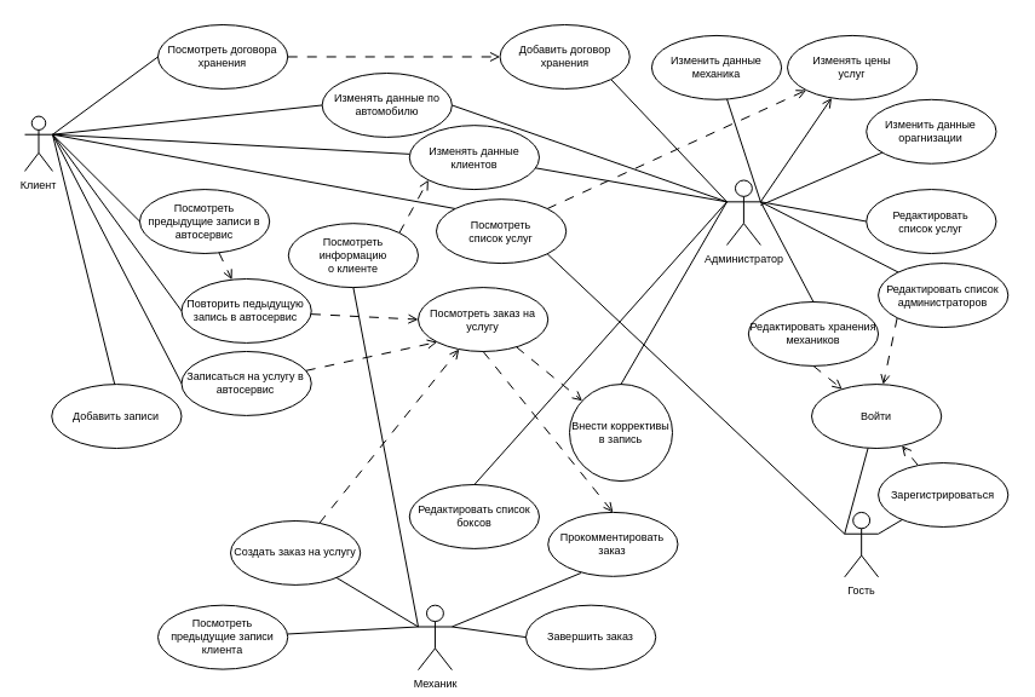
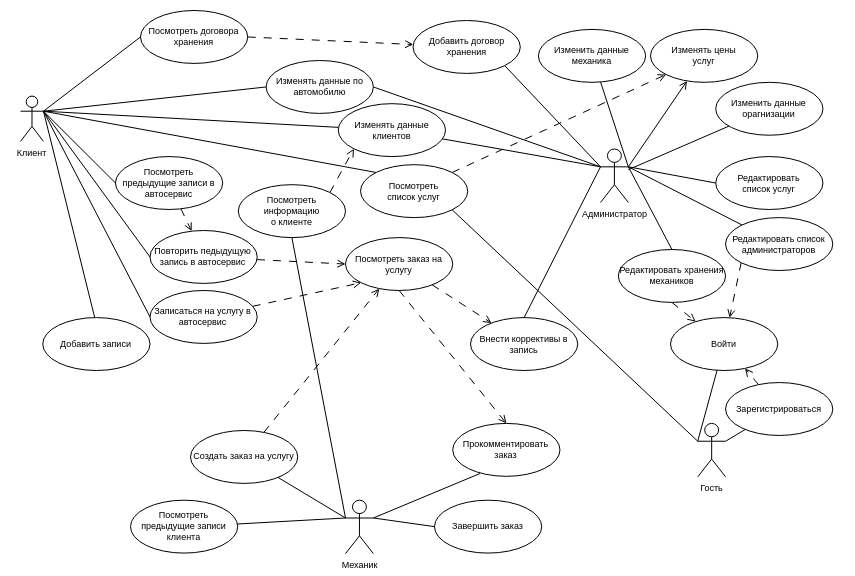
  <mxCell id="0" />
  <mxCell id="1" parent="0" />
  <mxCell id="2" value="Изменить данные механика" style="ellipse;whiteSpace=wrap;html=1;fontSize=9;container=0;" parent="1" vertex="1"><mxGeometry x="537.896" y="28.912" width="107.234" height="52.915" as="geometry" /></mxCell>
  <mxCell id="3" style="rounded=0;orthogonalLoop=1;jettySize=auto;html=1;exitX=1;exitY=0.333;exitDx=0;exitDy=0;exitPerimeter=0;endArrow=none;endFill=0;fontSize=9;" parent="1" source="25" target="2" edge="1"><mxGeometry relative="1" as="geometry" /></mxCell>
  <mxCell id="4" style="rounded=0;orthogonalLoop=1;jettySize=auto;html=1;exitX=1;exitY=0.333;exitDx=0;exitDy=0;exitPerimeter=0;endArrow=none;endFill=0;" parent="1" source="8" target="26" edge="1"><mxGeometry relative="1" as="geometry" /></mxCell>
  <mxCell id="5" style="rounded=0;orthogonalLoop=1;jettySize=auto;html=1;exitX=1;exitY=0.333;exitDx=0;exitDy=0;exitPerimeter=0;entryX=0;entryY=0.5;entryDx=0;entryDy=0;endArrow=none;endFill=0;" parent="1" source="8" target="66" edge="1"><mxGeometry relative="1" as="geometry" /></mxCell>
  <mxCell id="6" style="rounded=0;orthogonalLoop=1;jettySize=auto;html=1;exitX=1;exitY=0.333;exitDx=0;exitDy=0;exitPerimeter=0;entryX=0.493;entryY=0.07;entryDx=0;entryDy=0;endArrow=none;endFill=0;entryPerimeter=0;" parent="1" source="8" target="67" edge="1"><mxGeometry relative="1" as="geometry" /></mxCell>
  <mxCell id="7" style="rounded=0;orthogonalLoop=1;jettySize=auto;html=1;exitX=1;exitY=0.333;exitDx=0;exitDy=0;exitPerimeter=0;entryX=0;entryY=0;entryDx=0;entryDy=0;endArrow=none;endFill=0;" parent="1" source="8" target="69" edge="1"><mxGeometry relative="1" as="geometry" /></mxCell>
  <mxCell id="8" value="Клиент" style="shape=umlActor;verticalLabelPosition=bottom;verticalAlign=top;html=1;fontSize=9;container=0;" parent="1" vertex="1"><mxGeometry x="20" y="95.592" width="22.979" height="45.355" as="geometry" /></mxCell>
  <mxCell id="9" value="Посмотреть предыдущие записи в автосервис" style="ellipse;whiteSpace=wrap;html=1;fontSize=9;container=0;" parent="1" vertex="1"><mxGeometry x="114.986" y="156.07" width="107.234" height="52.915" as="geometry" /></mxCell>
  <mxCell id="10" style="rounded=0;orthogonalLoop=1;jettySize=auto;html=1;exitX=1;exitY=0.333;exitDx=0;exitDy=0;exitPerimeter=0;entryX=0;entryY=0.5;entryDx=0;entryDy=0;endArrow=none;endFill=0;fontSize=9;" parent="1" source="8" target="9" edge="1"><mxGeometry relative="1" as="geometry" /></mxCell>
  <mxCell id="11" value="Повторить педыдущую запись в автосервис" style="ellipse;whiteSpace=wrap;html=1;fontSize=9;container=0;" parent="1" vertex="1"><mxGeometry x="149.496" y="230.002" width="107.234" height="52.915" as="geometry" /></mxCell>
  <mxCell id="12" style="rounded=0;orthogonalLoop=1;jettySize=auto;html=1;exitX=1;exitY=0.333;exitDx=0;exitDy=0;exitPerimeter=0;entryX=0;entryY=0.5;entryDx=0;entryDy=0;endArrow=none;endFill=0;fontSize=9;" parent="1" source="8" target="11" edge="1"><mxGeometry relative="1" as="geometry" /></mxCell>
  <mxCell id="13" style="rounded=0;orthogonalLoop=1;jettySize=auto;html=1;dashed=1;endArrow=open;endFill=0;dashPattern=8 8;fontSize=9;" parent="1" source="9" target="11" edge="1"><mxGeometry relative="1" as="geometry" /></mxCell>
  <mxCell id="14" value="Записаться на услугу в автосервис" style="ellipse;whiteSpace=wrap;html=1;fontSize=9;container=0;" parent="1" vertex="1"><mxGeometry x="149.496" y="289.996" width="107.234" height="52.915" as="geometry" /></mxCell>
  <mxCell id="15" style="rounded=0;orthogonalLoop=1;jettySize=auto;html=1;exitX=1;exitY=0.333;exitDx=0;exitDy=0;exitPerimeter=0;entryX=0;entryY=0.5;entryDx=0;entryDy=0;endArrow=none;endFill=0;fontSize=9;" parent="1" source="8" target="14" edge="1"><mxGeometry relative="1" as="geometry" /></mxCell>
- <mxCell id="16" value="Посмотреть договора хранения" style="ellipse;whiteSpace=wrap;html=1;fontSize=9;container=0;" parent="1" vertex="1"><mxGeometry x="129.996" y="20.01" width="107.234" height="52.915" as="geometry" /></mxCell>
+ <mxCell id="16" value="Посмотреть договора хранения" style="ellipse;whiteSpace=wrap;html=1;fontSize=9;container=0;" parent="1" vertex="1"><mxGeometry x="139.996" y="10.01" width="107.234" height="52.915" as="geometry" /></mxCell>
  <mxCell id="17" style="rounded=0;orthogonalLoop=1;jettySize=auto;html=1;entryX=0;entryY=0.5;entryDx=0;entryDy=0;exitX=1;exitY=0.333;exitDx=0;exitDy=0;exitPerimeter=0;endArrow=none;endFill=0;fontSize=9;" parent="1" source="8" target="16" edge="1"><mxGeometry relative="1" as="geometry" /></mxCell>
  <mxCell id="18" style="rounded=0;orthogonalLoop=1;jettySize=auto;html=1;endArrow=open;fontSize=9;endFill=0;dashed=1;dashPattern=8 8;" parent="1" source="19" target="20" edge="1"><mxGeometry relative="1" as="geometry" /></mxCell>
  <mxCell id="19" value="Зарегистрироваться" style="ellipse;whiteSpace=wrap;html=1;fontSize=9;container=0;" parent="1" vertex="1"><mxGeometry x="725.08" y="382.049" width="107.234" height="52.915" as="geometry" /></mxCell>
  <mxCell id="20" value="Войти" style="ellipse;whiteSpace=wrap;html=1;fontSize=9;container=0;" parent="1" vertex="1"><mxGeometry x="670" y="317.087" width="107.234" height="52.915" as="geometry" /></mxCell>
  <mxCell id="21" style="rounded=0;orthogonalLoop=1;jettySize=auto;html=1;exitX=0;exitY=0.333;exitDx=0;exitDy=0;exitPerimeter=0;entryX=0.5;entryY=1;entryDx=0;entryDy=0;endArrow=none;endFill=0;" parent="1" source="22" target="53" edge="1"><mxGeometry relative="1" as="geometry" /></mxCell>
  <mxCell id="22" value="Механик" style="shape=umlActor;verticalLabelPosition=bottom;verticalAlign=top;html=1;fontSize=9;container=0;" parent="1" vertex="1"><mxGeometry x="345.012" y="499.685" width="27.853" height="53.455" as="geometry" /></mxCell>
  <mxCell id="23" style="rounded=0;orthogonalLoop=1;jettySize=auto;html=1;exitX=1;exitY=0.333;exitDx=0;exitDy=0;exitPerimeter=0;entryX=0;entryY=0.5;entryDx=0;entryDy=0;endArrow=none;endFill=0;" parent="1" source="25" target="61" edge="1"><mxGeometry relative="1" as="geometry" /></mxCell>
  <mxCell id="24" style="rounded=0;orthogonalLoop=1;jettySize=auto;html=1;exitX=0;exitY=0.333;exitDx=0;exitDy=0;exitPerimeter=0;entryX=1;entryY=0.5;entryDx=0;entryDy=0;endArrow=none;endFill=0;" parent="1" source="25" target="66" edge="1"><mxGeometry relative="1" as="geometry" /></mxCell>
  <mxCell id="25" value="Администратор" style="shape=umlActor;verticalLabelPosition=bottom;verticalAlign=top;html=1;fontSize=9;container=0;" parent="1" vertex="1"><mxGeometry x="599.997" y="148.511" width="27.853" height="53.455" as="geometry" /></mxCell>
  <mxCell id="26" value="Изменять данные&lt;br&gt;клиентов" style="ellipse;whiteSpace=wrap;html=1;fontSize=9;container=0;" parent="1" vertex="1"><mxGeometry x="337.773" y="103.159" width="107.234" height="52.915" as="geometry" /></mxCell>
  <mxCell id="27" style="rounded=0;orthogonalLoop=1;jettySize=auto;html=1;exitX=0;exitY=0.333;exitDx=0;exitDy=0;exitPerimeter=0;endArrow=none;endFill=0;fontSize=9;" parent="1" source="25" target="26" edge="1"><mxGeometry relative="1" as="geometry" /></mxCell>
  <mxCell id="28" style="rounded=0;orthogonalLoop=1;jettySize=auto;html=1;exitX=1;exitY=1;exitDx=0;exitDy=0;entryX=0;entryY=0.333;entryDx=0;entryDy=0;entryPerimeter=0;endArrow=none;endFill=0;fontSize=9;" parent="1" source="29" target="25" edge="1"><mxGeometry relative="1" as="geometry" /></mxCell>
  <mxCell id="29" value="Добавить договор хранения" style="ellipse;whiteSpace=wrap;html=1;fontSize=9;container=0;" parent="1" vertex="1"><mxGeometry x="412.554" y="20.01" width="107.234" height="52.915" as="geometry" /></mxCell>
  <mxCell id="30" style="rounded=0;orthogonalLoop=1;jettySize=auto;html=1;endArrow=open;fontSize=9;endFill=0;dashed=1;dashPattern=8 8;exitX=1;exitY=0.5;exitDx=0;exitDy=0;" parent="1" source="16" target="29" edge="1"><mxGeometry relative="1" as="geometry" /></mxCell>
  <mxCell id="31" style="rounded=0;orthogonalLoop=1;jettySize=auto;html=1;exitX=0.5;exitY=1;exitDx=0;exitDy=0;endArrow=open;fontSize=9;endFill=0;dashed=1;dashPattern=8 8;" parent="1" source="32" target="20" edge="1"><mxGeometry relative="1" as="geometry" /></mxCell>
  <mxCell id="32" value="Редактировать хранения&lt;br&gt;механиков" style="ellipse;whiteSpace=wrap;html=1;fontSize=9;container=0;" parent="1" vertex="1"><mxGeometry x="617.837" y="249.005" width="107.234" height="52.915" as="geometry" /></mxCell>
  <mxCell id="33" style="rounded=0;orthogonalLoop=1;jettySize=auto;html=1;exitX=1;exitY=0.333;exitDx=0;exitDy=0;exitPerimeter=0;entryX=0.5;entryY=0;entryDx=0;entryDy=0;endArrow=none;endFill=0;fontSize=9;" parent="1" source="25" target="32" edge="1"><mxGeometry relative="1" as="geometry" /></mxCell>
  <mxCell id="34" style="rounded=0;orthogonalLoop=1;jettySize=auto;html=1;exitX=0.5;exitY=1;exitDx=0;exitDy=0;entryX=0.5;entryY=0;entryDx=0;entryDy=0;endArrow=open;fontSize=9;endFill=0;dashed=1;dashPattern=8 8;" parent="1" source="35" target="49" edge="1"><mxGeometry relative="1" as="geometry" /></mxCell>
  <mxCell id="35" value="Посмотреть заказ на услугу" style="ellipse;whiteSpace=wrap;html=1;fontSize=9;container=0;" parent="1" vertex="1"><mxGeometry x="345.012" y="237.081" width="107.234" height="52.915" as="geometry" /></mxCell>
  <mxCell id="36" style="rounded=0;orthogonalLoop=1;jettySize=auto;html=1;entryX=0;entryY=0.5;entryDx=0;entryDy=0;endArrow=open;fontSize=9;endFill=0;dashed=1;dashPattern=8 8;" parent="1" source="11" target="35" edge="1"><mxGeometry relative="1" as="geometry" /></mxCell>
  <mxCell id="37" style="rounded=0;orthogonalLoop=1;jettySize=auto;html=1;entryX=0;entryY=1;entryDx=0;entryDy=0;endArrow=open;fontSize=9;endFill=0;dashed=1;dashPattern=8 8;" parent="1" source="14" target="35" edge="1"><mxGeometry relative="1" as="geometry" /></mxCell>
- <mxCell id="38" value="Внести коррективы в запись" style="ellipse;whiteSpace=wrap;html=1;fontSize=9;container=0;" parent="1" vertex="1"><mxGeometry x="470" y="317.082" width="85" height="80" as="geometry" /></mxCell>
+ <mxCell id="38" value="Внести коррективы в запись" style="ellipse;whiteSpace=wrap;html=1;fontSize=9;container=0;" parent="1" vertex="1"><mxGeometry x="470" y="317.082" width="107.234" height="52.915" as="geometry" /></mxCell>
  <mxCell id="39" style="rounded=0;orthogonalLoop=1;jettySize=auto;html=1;exitX=0;exitY=0.333;exitDx=0;exitDy=0;exitPerimeter=0;entryX=0.5;entryY=0;entryDx=0;entryDy=0;endArrow=none;endFill=0;fontSize=9;" parent="1" source="25" target="38" edge="1"><mxGeometry relative="1" as="geometry" /></mxCell>
  <mxCell id="40" style="rounded=0;orthogonalLoop=1;jettySize=auto;html=1;endArrow=open;fontSize=9;endFill=0;dashed=1;dashPattern=8 8;" parent="1" source="35" target="38" edge="1"><mxGeometry relative="1" as="geometry" /></mxCell>
- <mxCell id="41" value="Редактировать список&lt;br style=&quot;font-size: 9px;&quot;&gt;боксов" style="ellipse;whiteSpace=wrap;html=1;fontSize=9;container=0;" parent="1" vertex="1"><mxGeometry x="337.768" y="400.003" width="107.234" height="52.915" as="geometry" /></mxCell>
- <mxCell id="42" style="rounded=0;orthogonalLoop=1;jettySize=auto;html=1;exitX=0;exitY=0.333;exitDx=0;exitDy=0;exitPerimeter=0;entryX=0.5;entryY=0;entryDx=0;entryDy=0;endArrow=none;endFill=0;fontSize=9;" parent="1" source="25" target="41" edge="1"><mxGeometry relative="1" as="geometry" /></mxCell>
  <mxCell id="43" style="rounded=0;orthogonalLoop=1;jettySize=auto;html=1;endArrow=open;fontSize=9;endFill=0;dashed=1;dashPattern=8 8;" parent="1" source="44" target="35" edge="1"><mxGeometry relative="1" as="geometry" /></mxCell>
  <mxCell id="44" value="Создать заказ на услугу" style="ellipse;whiteSpace=wrap;html=1;fontSize=9;container=0;" parent="1" vertex="1"><mxGeometry x="190.004" y="429.996" width="107.234" height="52.915" as="geometry" /></mxCell>
  <mxCell id="45" style="rounded=0;orthogonalLoop=1;jettySize=auto;html=1;exitX=0;exitY=0.333;exitDx=0;exitDy=0;exitPerimeter=0;endArrow=none;endFill=0;fontSize=9;" parent="1" source="22" target="44" edge="1"><mxGeometry relative="1" as="geometry"><mxPoint x="234.757" y="417.03" as="targetPoint" /></mxGeometry></mxCell>
  <mxCell id="46" value="Посмотреть предыдущие записи клиента" style="ellipse;whiteSpace=wrap;html=1;fontSize=9;container=0;" parent="1" vertex="1"><mxGeometry x="130.001" y="499.685" width="107.234" height="52.915" as="geometry" /></mxCell>
  <mxCell id="47" style="rounded=0;orthogonalLoop=1;jettySize=auto;html=1;exitX=0;exitY=0.333;exitDx=0;exitDy=0;exitPerimeter=0;endArrow=none;endFill=0;fontSize=9;" parent="1" source="22" target="46" edge="1"><mxGeometry relative="1" as="geometry" /></mxCell>
  <mxCell id="48" style="rounded=0;orthogonalLoop=1;jettySize=auto;html=1;entryX=1;entryY=0.333;entryDx=0;entryDy=0;entryPerimeter=0;exitX=0.254;exitY=0.947;exitDx=0;exitDy=0;exitPerimeter=0;endArrow=none;endFill=0;fontSize=9;" parent="1" source="49" target="22" edge="1"><mxGeometry relative="1" as="geometry" /></mxCell>
  <mxCell id="49" value="Прокомментировать заказ" style="ellipse;whiteSpace=wrap;html=1;fontSize=9;container=0;" parent="1" vertex="1"><mxGeometry x="452.244" y="422.915" width="107.234" height="52.915" as="geometry" /></mxCell>
  <mxCell id="50" value="Завершить заказ" style="ellipse;whiteSpace=wrap;html=1;fontSize=9;container=0;" parent="1" vertex="1"><mxGeometry x="434" y="499.684" width="107.234" height="52.915" as="geometry" /></mxCell>
  <mxCell id="51" style="rounded=0;orthogonalLoop=1;jettySize=auto;html=1;exitX=1;exitY=0.333;exitDx=0;exitDy=0;exitPerimeter=0;entryX=0;entryY=0.5;entryDx=0;entryDy=0;endArrow=none;endFill=0;fontSize=9;" parent="1" source="22" target="50" edge="1"><mxGeometry relative="1" as="geometry" /></mxCell>
  <mxCell id="52" style="rounded=0;orthogonalLoop=1;jettySize=auto;html=1;exitX=1;exitY=0;exitDx=0;exitDy=0;entryX=0;entryY=1;entryDx=0;entryDy=0;endArrow=open;endFill=0;fontSize=9;dashed=1;dashPattern=8 8;" parent="1" source="53" target="26" edge="1"><mxGeometry relative="1" as="geometry" /></mxCell>
  <mxCell id="53" value="Посмотреть информацию &lt;br style=&quot;font-size: 9px;&quot;&gt;о клиенте" style="ellipse;whiteSpace=wrap;html=1;fontSize=9;container=0;" parent="1" vertex="1"><mxGeometry x="237.776" y="184.17" width="107.234" height="52.915" as="geometry" /></mxCell>
  <mxCell id="54" value="Изменить данные орагнизации" style="ellipse;whiteSpace=wrap;html=1;fontSize=9;container=0;" parent="1" vertex="1"><mxGeometry x="715.226" y="81.825" width="107.234" height="52.915" as="geometry" /></mxCell>
  <mxCell id="55" style="rounded=0;orthogonalLoop=1;jettySize=auto;html=1;endArrow=none;endFill=0;fontSize=9;" parent="1" source="25" target="54" edge="1"><mxGeometry relative="1" as="geometry" /></mxCell>
  <mxCell id="56" value="Изменять цены&lt;br style=&quot;font-size: 9px;&quot;&gt;услуг" style="ellipse;whiteSpace=wrap;html=1;fontSize=9;container=0;" parent="1" vertex="1"><mxGeometry x="650" y="28.91" width="107.234" height="52.915" as="geometry" /></mxCell>
  <mxCell id="57" style="rounded=0;orthogonalLoop=1;jettySize=auto;html=1;exitX=1;exitY=0.333;exitDx=0;exitDy=0;exitPerimeter=0;endArrow=open;endFill=0;fontSize=9;" parent="1" source="25" target="56" edge="1"><mxGeometry relative="1" as="geometry" /></mxCell>
  <mxCell id="58" style="rounded=0;orthogonalLoop=1;jettySize=auto;html=1;exitX=0;exitY=1;exitDx=0;exitDy=0;endArrow=open;fontSize=9;endFill=0;dashed=1;dashPattern=8 8;" parent="1" source="59" target="20" edge="1"><mxGeometry relative="1" as="geometry" /></mxCell>
  <mxCell id="59" value="Редактировать список&lt;br&gt;администраторов" style="ellipse;whiteSpace=wrap;html=1;fontSize=9;container=0;" parent="1" vertex="1"><mxGeometry x="725.076" y="217.089" width="107.234" height="52.915" as="geometry" /></mxCell>
  <mxCell id="60" style="rounded=0;orthogonalLoop=1;jettySize=auto;html=1;exitX=1;exitY=0.333;exitDx=0;exitDy=0;exitPerimeter=0;endArrow=none;endFill=0;fontSize=9;" parent="1" source="25" target="59" edge="1"><mxGeometry relative="1" as="geometry" /></mxCell>
  <mxCell id="61" value="Редактировать&lt;br&gt;список услуг" style="ellipse;whiteSpace=wrap;html=1;fontSize=9;container=0;" parent="1" vertex="1"><mxGeometry x="715.226" y="156.069" width="107.234" height="52.915" as="geometry" /></mxCell>
  <mxCell id="62" style="rounded=0;orthogonalLoop=1;jettySize=auto;html=1;exitX=1;exitY=0.333;exitDx=0;exitDy=0;exitPerimeter=0;endArrow=none;endFill=0;" parent="1" source="65" target="19" edge="1"><mxGeometry relative="1" as="geometry" /></mxCell>
  <mxCell id="63" style="rounded=0;orthogonalLoop=1;jettySize=auto;html=1;exitX=0;exitY=0.333;exitDx=0;exitDy=0;exitPerimeter=0;endArrow=none;endFill=0;" parent="1" source="65" target="20" edge="1"><mxGeometry relative="1" as="geometry" /></mxCell>
  <mxCell id="64" style="rounded=0;orthogonalLoop=1;jettySize=auto;html=1;exitX=0;exitY=0.333;exitDx=0;exitDy=0;exitPerimeter=0;entryX=1;entryY=1;entryDx=0;entryDy=0;endArrow=none;endFill=0;" edge="1" parent="1" source="65" target="69"><mxGeometry relative="1" as="geometry" /></mxCell>
  <mxCell id="65" value="Гость" style="shape=umlActor;verticalLabelPosition=bottom;verticalAlign=top;html=1;fontSize=9;container=0;" parent="1" vertex="1"><mxGeometry x="697.232" y="422.915" width="27.853" height="53.455" as="geometry" /></mxCell>
  <mxCell id="66" value="Изменять данные по автомобилю" style="ellipse;whiteSpace=wrap;html=1;fontSize=9;container=0;" parent="1" vertex="1"><mxGeometry x="265.633" y="59.999" width="107.234" height="52.915" as="geometry" /></mxCell>
  <mxCell id="67" value="Добавить записи" style="ellipse;whiteSpace=wrap;html=1;fontSize=9;container=0;" parent="1" vertex="1"><mxGeometry x="42.266" y="317.086" width="107.234" height="52.915" as="geometry" /></mxCell>
  <mxCell id="68" style="rounded=0;orthogonalLoop=1;jettySize=auto;html=1;exitX=1;exitY=0;exitDx=0;exitDy=0;entryX=0;entryY=1;entryDx=0;entryDy=0;endArrow=open;fontSize=9;endFill=0;dashed=1;dashPattern=8 8;" parent="1" source="69" target="56" edge="1"><mxGeometry relative="1" as="geometry" /></mxCell>
  <mxCell id="69" value="Посмотреть &lt;br&gt;список услуг" style="ellipse;whiteSpace=wrap;html=1;fontSize=9;container=0;" parent="1" vertex="1"><mxGeometry x="360.003" y="164.179" width="107.234" height="52.915" as="geometry" /></mxCell>
